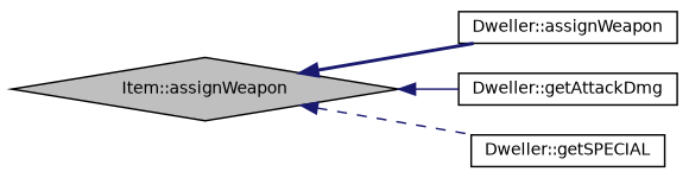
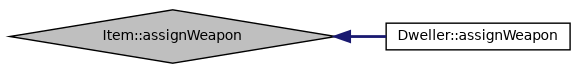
  digraph {
    rankdir=LR
    node [color=black fontname=Helvetica fontsize=10 shape=box]
    edge [color=midnightblue dir=back fontname=Helvetica fontsize=10 labelfontname=Helvetica labelfontsize=10]
    n1 [fillcolor=grey75 fontcolor=black height=0.2 label="Item::assignWeapon" shape=diamond style=filled width=0.4]
    n2 [height=0.2 label="Dweller::assignWeapon" width=0.4]
-   n3 [height=0.2 label="Dweller::getAttackDmg" width=0.4]
-   n4 [height=0.2 label="Dweller::getSPECIAL" width=0.4]
    n1 -> n2 [style=bold]
-   n1 -> n3 [style=solid]
-   n1 -> n4 [style=dashed]
  }
